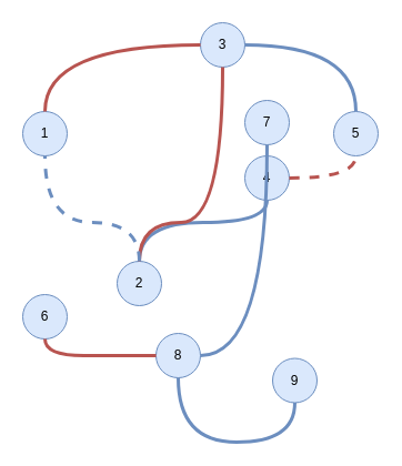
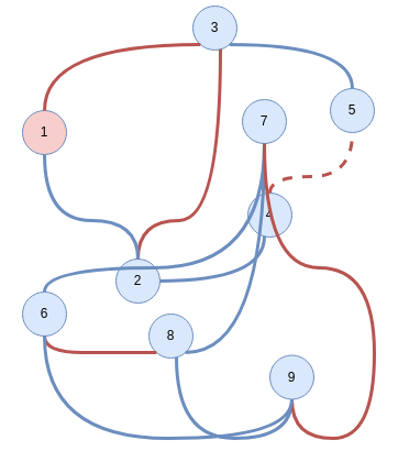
  <mxCell id="0" />
  <mxCell id="1" parent="0" />
- <mxCell id="2" value="3" style="ellipse;whiteSpace=wrap;html=1;aspect=fixed;fillColor=#dae8fc;strokeColor=#6c8ebf;" vertex="1" parent="1"><mxGeometry x="180" y="20" width="40" height="40" as="geometry" /></mxCell>
- <mxCell id="3" value="4" style="ellipse;whiteSpace=wrap;html=1;aspect=fixed;fillColor=#dae8fc;strokeColor=#6c8ebf;" vertex="1" parent="1"><mxGeometry x="220" y="140" width="40" height="40" as="geometry" /></mxCell>
- <mxCell id="4" value="5" style="ellipse;whiteSpace=wrap;html=1;aspect=fixed;fillColor=#dae8fc;strokeColor=#6c8ebf;" vertex="1" parent="1"><mxGeometry x="300" y="100" width="40" height="40" as="geometry" /></mxCell>
- <mxCell id="5" value="1" style="ellipse;whiteSpace=wrap;html=1;aspect=fixed;fillColor=#dae8fc;strokeColor=#6c8ebf;" vertex="1" parent="1"><mxGeometry y="100" width="40" height="40" as="geometry" x="20" /></mxCell>
+ <mxCell id="2" value="3" style="ellipse;whiteSpace=wrap;html=1;aspect=fixed;fillColor=#dae8fc;strokeColor=#6c8ebf;" vertex="1" parent="1"><mxGeometry x="175" y="5" width="40" height="40" as="geometry" /></mxCell>
+ <mxCell id="3" value="4" style="ellipse;whiteSpace=wrap;html=1;aspect=fixed;fillColor=#dae8fc;strokeColor=#6c8ebf;" vertex="1" parent="1"><mxGeometry x="225" y="175" width="40" height="40" as="geometry" /></mxCell>
+ <mxCell id="4" value="5" style="ellipse;whiteSpace=wrap;html=1;aspect=fixed;fillColor=#dae8fc;strokeColor=#6c8ebf;" vertex="1" parent="1"><mxGeometry x="300" y="80" width="40" height="40" as="geometry" /></mxCell>
+ <mxCell id="5" value="1" style="ellipse;whiteSpace=wrap;html=1;aspect=fixed;fillColor=#f8cecc;strokeColor=#6c8ebf;" vertex="1" parent="1"><mxGeometry y="100" width="40" height="40" as="geometry" x="20" /></mxCell>
  <mxCell id="6" value="2" style="ellipse;whiteSpace=wrap;html=1;aspect=fixed;fillColor=#dae8fc;strokeColor=#6c8ebf;" vertex="1" parent="1"><mxGeometry x="105" y="235" width="40" height="40" as="geometry" /></mxCell>
  <mxCell id="7" value="7" style="ellipse;whiteSpace=wrap;html=1;aspect=fixed;fillColor=#dae8fc;strokeColor=#6c8ebf;" vertex="1" parent="1"><mxGeometry x="220" y="90" width="40" height="40" as="geometry" /></mxCell>
- <mxCell id="8" value="8" style="ellipse;whiteSpace=wrap;html=1;aspect=fixed;fillColor=#dae8fc;strokeColor=#6c8ebf;" vertex="1" parent="1"><mxGeometry x="140" y="300" width="40" height="40" as="geometry" /></mxCell>
+ <mxCell id="8" value="8" style="ellipse;whiteSpace=wrap;html=1;aspect=fixed;fillColor=#dae8fc;strokeColor=#6c8ebf;" vertex="1" parent="1"><mxGeometry x="135" y="285" width="40" height="40" as="geometry" /></mxCell>
  <mxCell id="9" value="6" style="ellipse;whiteSpace=wrap;html=1;aspect=fixed;fillColor=#dae8fc;strokeColor=#6c8ebf;" vertex="1" parent="1"><mxGeometry x="20" y="265" width="40" height="40" as="geometry" /></mxCell>
  <mxCell id="10" value="9" style="ellipse;whiteSpace=wrap;html=1;aspect=fixed;fillColor=#dae8fc;strokeColor=#6c8ebf;" vertex="1" parent="1"><mxGeometry x="245" y="322.5" width="40" height="40" as="geometry" /></mxCell>
  <mxCell id="11" value="" style="endArrow=none;html=1;edgeStyle=orthogonalEdgeStyle;curved=1;strokeWidth=3;fillColor=#dae8fc;strokeColor=#6c8ebf;" edge="1" parent="1" source="2" target="4"><mxGeometry width="50" height="50" relative="1" as="geometry"><mxPoint x="500" y="180" as="sourcePoint" /><mxPoint x="550" y="130" as="targetPoint" /><Array as="points"><mxPoint x="320" y="40" /></Array></mxGeometry></mxCell>
  <mxCell id="12" value="" style="endArrow=none;html=1;edgeStyle=orthogonalEdgeStyle;curved=1;strokeWidth=3;fillColor=#f8cecc;strokeColor=#b85450;dashed=1;" edge="1" parent="1" source="3" target="4"><mxGeometry width="50" height="50" relative="1" as="geometry"><mxPoint x="190" y="50" as="sourcePoint" /><mxPoint x="330" y="90" as="targetPoint" /><Array as="points"><mxPoint x="320" y="160" /></Array></mxGeometry></mxCell>
  <mxCell id="13" value="" style="endArrow=none;html=1;edgeStyle=orthogonalEdgeStyle;curved=1;strokeWidth=3;fillColor=#dae8fc;strokeColor=#6c8ebf;" edge="1" parent="1" source="3" target="6"><mxGeometry width="50" height="50" relative="1" as="geometry"><mxPoint x="270" y="170" as="sourcePoint" /><mxPoint x="340" y="127.321" as="targetPoint" /><Array as="points"><mxPoint x="240" y="200" /></Array></mxGeometry></mxCell>
  <mxCell id="14" value="" style="endArrow=none;html=1;edgeStyle=orthogonalEdgeStyle;curved=1;strokeWidth=3;fillColor=#f8cecc;strokeColor=#b85450;" edge="1" parent="1" source="2" target="6"><mxGeometry width="50" height="50" relative="1" as="geometry"><mxPoint x="270" y="170" as="sourcePoint" /><mxPoint x="330" y="130" as="targetPoint" /><Array as="points"><mxPoint x="200" y="200" /></Array></mxGeometry></mxCell>
- <mxCell id="15" value="" style="endArrow=none;html=1;edgeStyle=orthogonalEdgeStyle;curved=1;strokeWidth=3;fillColor=#dae8fc;strokeColor=#6c8ebf;dashed=1;" edge="1" parent="1" source="6" target="5"><mxGeometry width="50" height="50" relative="1" as="geometry"><mxPoint x="150" y="50" as="sourcePoint" /><mxPoint x="130" y="190" as="targetPoint" /><Array as="points"><mxPoint x="40" y="200" /></Array></mxGeometry></mxCell>
+ <mxCell id="15" value="" style="endArrow=none;html=1;edgeStyle=orthogonalEdgeStyle;curved=1;strokeWidth=3;fillColor=#dae8fc;strokeColor=#6c8ebf;" edge="1" parent="1" source="6" target="5"><mxGeometry width="50" height="50" relative="1" as="geometry"><mxPoint x="150" y="50" as="sourcePoint" /><mxPoint x="130" y="190" as="targetPoint" /><Array as="points"><mxPoint x="40" y="200" /></Array></mxGeometry></mxCell>
  <mxCell id="16" value="" style="endArrow=none;html=1;edgeStyle=orthogonalEdgeStyle;curved=1;strokeWidth=3;fillColor=#f8cecc;strokeColor=#b85450;" edge="1" parent="1" source="2" target="5"><mxGeometry width="50" height="50" relative="1" as="geometry"><mxPoint x="150" y="50" as="sourcePoint" /><mxPoint x="130" y="190" as="targetPoint" /><Array as="points"><mxPoint x="40" y="40" /></Array></mxGeometry></mxCell>
  <mxCell id="17" value="" style="endArrow=none;html=1;edgeStyle=orthogonalEdgeStyle;curved=1;strokeWidth=3;fillColor=#f8cecc;strokeColor=#b85450;" edge="1" parent="1" source="9" target="8"><mxGeometry width="50" height="50" relative="1" as="geometry"><mxPoint x="150" y="10" as="sourcePoint" /><mxPoint x="130" y="150" as="targetPoint" /><Array as="points"><mxPoint x="110" y="320" /><mxPoint x="110" y="320" /></Array></mxGeometry></mxCell>
  <mxCell id="18" value="" style="endArrow=none;html=1;edgeStyle=orthogonalEdgeStyle;curved=1;strokeWidth=3;fillColor=#dae8fc;strokeColor=#6c8ebf;" edge="1" parent="1" source="8" target="10"><mxGeometry width="50" height="50" relative="1" as="geometry"><mxPoint x="110" y="330" as="sourcePoint" /><mxPoint x="190" y="330" as="targetPoint" /><Array as="points"><mxPoint x="160" y="398" /></Array></mxGeometry></mxCell>
  <mxCell id="19" value="" style="endArrow=none;html=1;edgeStyle=orthogonalEdgeStyle;curved=1;strokeWidth=3;fillColor=#dae8fc;strokeColor=#6c8ebf;" edge="1" parent="1" source="8" target="7"><mxGeometry width="50" height="50" relative="1" as="geometry"><mxPoint x="210" y="350" as="sourcePoint" /><mxPoint x="310.006" y="408" as="targetPoint" /><Array as="points"><mxPoint x="240" y="320" /></Array></mxGeometry></mxCell>
+ <mxCell id="20" value="" style="endArrow=none;html=1;edgeStyle=orthogonalEdgeStyle;curved=1;strokeWidth=3;fillColor=#dae8fc;strokeColor=#6c8ebf;" edge="1" parent="1" source="9" target="7"><mxGeometry width="50" height="50" relative="1" as="geometry"><mxPoint x="220" y="312.679" as="sourcePoint" /><mxPoint x="310.006" y="253" as="targetPoint" /><Array as="points"><mxPoint x="40" y="243" /></Array></mxGeometry></mxCell>
+ <mxCell id="21" value="" style="endArrow=none;html=1;edgeStyle=orthogonalEdgeStyle;curved=1;strokeWidth=3;fillColor=#f8cecc;strokeColor=#b85450;" edge="1" parent="1" source="10" target="7"><mxGeometry width="50" height="50" relative="1" as="geometry"><mxPoint x="90" y="310" as="sourcePoint" /><mxPoint x="310.006" y="253" as="targetPoint" /><Array as="points"><mxPoint x="340" y="398" /><mxPoint x="340" y="243" /></Array></mxGeometry></mxCell>
+ <mxCell id="22" value="" style="endArrow=none;html=1;edgeStyle=orthogonalEdgeStyle;curved=1;strokeWidth=3;fillColor=#dae8fc;strokeColor=#6c8ebf;" edge="1" parent="1" source="9" target="10"><mxGeometry width="50" height="50" relative="1" as="geometry"><mxPoint x="170" y="350" as="sourcePoint" /><mxPoint x="230.006" y="408" as="targetPoint" /><Array as="points"><mxPoint x="40" y="398" /></Array></mxGeometry></mxCell>
